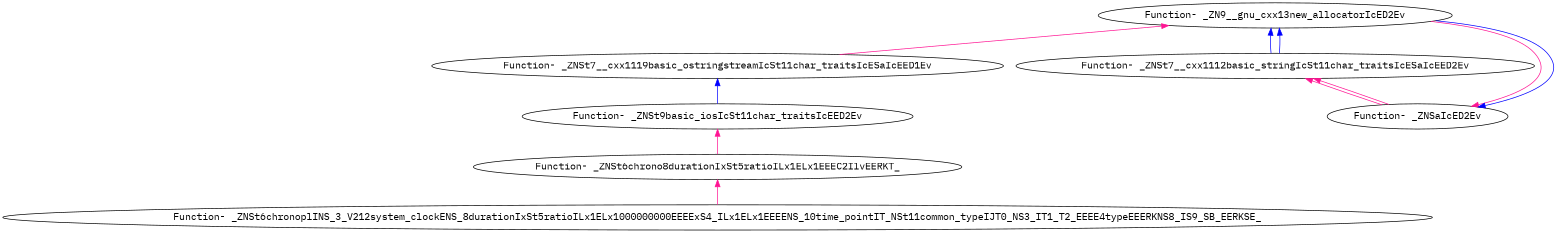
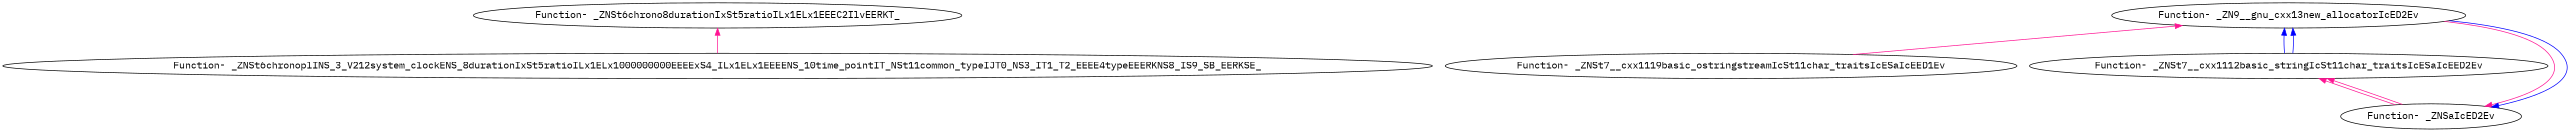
  digraph {
    fontname="IBM Plex Mono"
    node [fontname="IBM Plex Mono"]
    edge [dir=back color=deeppink fontname="IBM Plex Mono"]
    "Function- _ZNSt6chrono8durationIxSt5ratioILx1ELx1EEEC2IlvEERKT_"
    "Function- _ZNSt6chronoplINS_3_V212system_clockENS_8durationIxSt5ratioILx1ELx1000000000EEEExS4_ILx1ELx1EEEENS_10time_pointIT_NSt11common_typeIJT0_NS3_IT1_T2_EEEE4typeEEERKNS8_IS9_SB_EERKSE_"
-   "Function- _ZNSt9basic_iosIcSt11char_traitsIcEED2Ev"
    "Function- _ZNSt7__cxx1119basic_ostringstreamIcSt11char_traitsIcESaIcEED1Ev"
    "Function- _ZN9__gnu_cxx13new_allocatorIcED2Ev"
    "Function- _ZNSt7__cxx1112basic_stringIcSt11char_traitsIcESaIcEED2Ev"
    "Function- _ZNSaIcED2Ev"
    "Function- _ZNSt6chrono8durationIxSt5ratioILx1ELx1EEEC2IlvEERKT_" -> "Function- _ZNSt6chronoplINS_3_V212system_clockENS_8durationIxSt5ratioILx1ELx1000000000EEEExS4_ILx1ELx1EEEENS_10time_pointIT_NSt11common_typeIJT0_NS3_IT1_T2_EEEE4typeEEERKNS8_IS9_SB_EERKSE_"
-   "Function- _ZNSt9basic_iosIcSt11char_traitsIcEED2Ev" -> "Function- _ZNSt6chrono8durationIxSt5ratioILx1ELx1EEEC2IlvEERKT_"
-   "Function- _ZNSt7__cxx1119basic_ostringstreamIcSt11char_traitsIcESaIcEED1Ev" -> "Function- _ZNSt9basic_iosIcSt11char_traitsIcEED2Ev" [color=blue]
    "Function- _ZN9__gnu_cxx13new_allocatorIcED2Ev" -> "Function- _ZNSt7__cxx1119basic_ostringstreamIcSt11char_traitsIcESaIcEED1Ev"
    "Function- _ZN9__gnu_cxx13new_allocatorIcED2Ev" -> "Function- _ZNSt7__cxx1112basic_stringIcSt11char_traitsIcESaIcEED2Ev" [color=blue]
    "Function- _ZN9__gnu_cxx13new_allocatorIcED2Ev" -> "Function- _ZNSt7__cxx1112basic_stringIcSt11char_traitsIcESaIcEED2Ev" [color=blue]
    "Function- _ZNSt7__cxx1112basic_stringIcSt11char_traitsIcESaIcEED2Ev" -> "Function- _ZNSaIcED2Ev"
    "Function- _ZNSt7__cxx1112basic_stringIcSt11char_traitsIcESaIcEED2Ev" -> "Function- _ZNSaIcED2Ev"
    "Function- _ZNSaIcED2Ev" -> "Function- _ZN9__gnu_cxx13new_allocatorIcED2Ev"
    "Function- _ZNSaIcED2Ev" -> "Function- _ZN9__gnu_cxx13new_allocatorIcED2Ev" [color=blue]
  }
